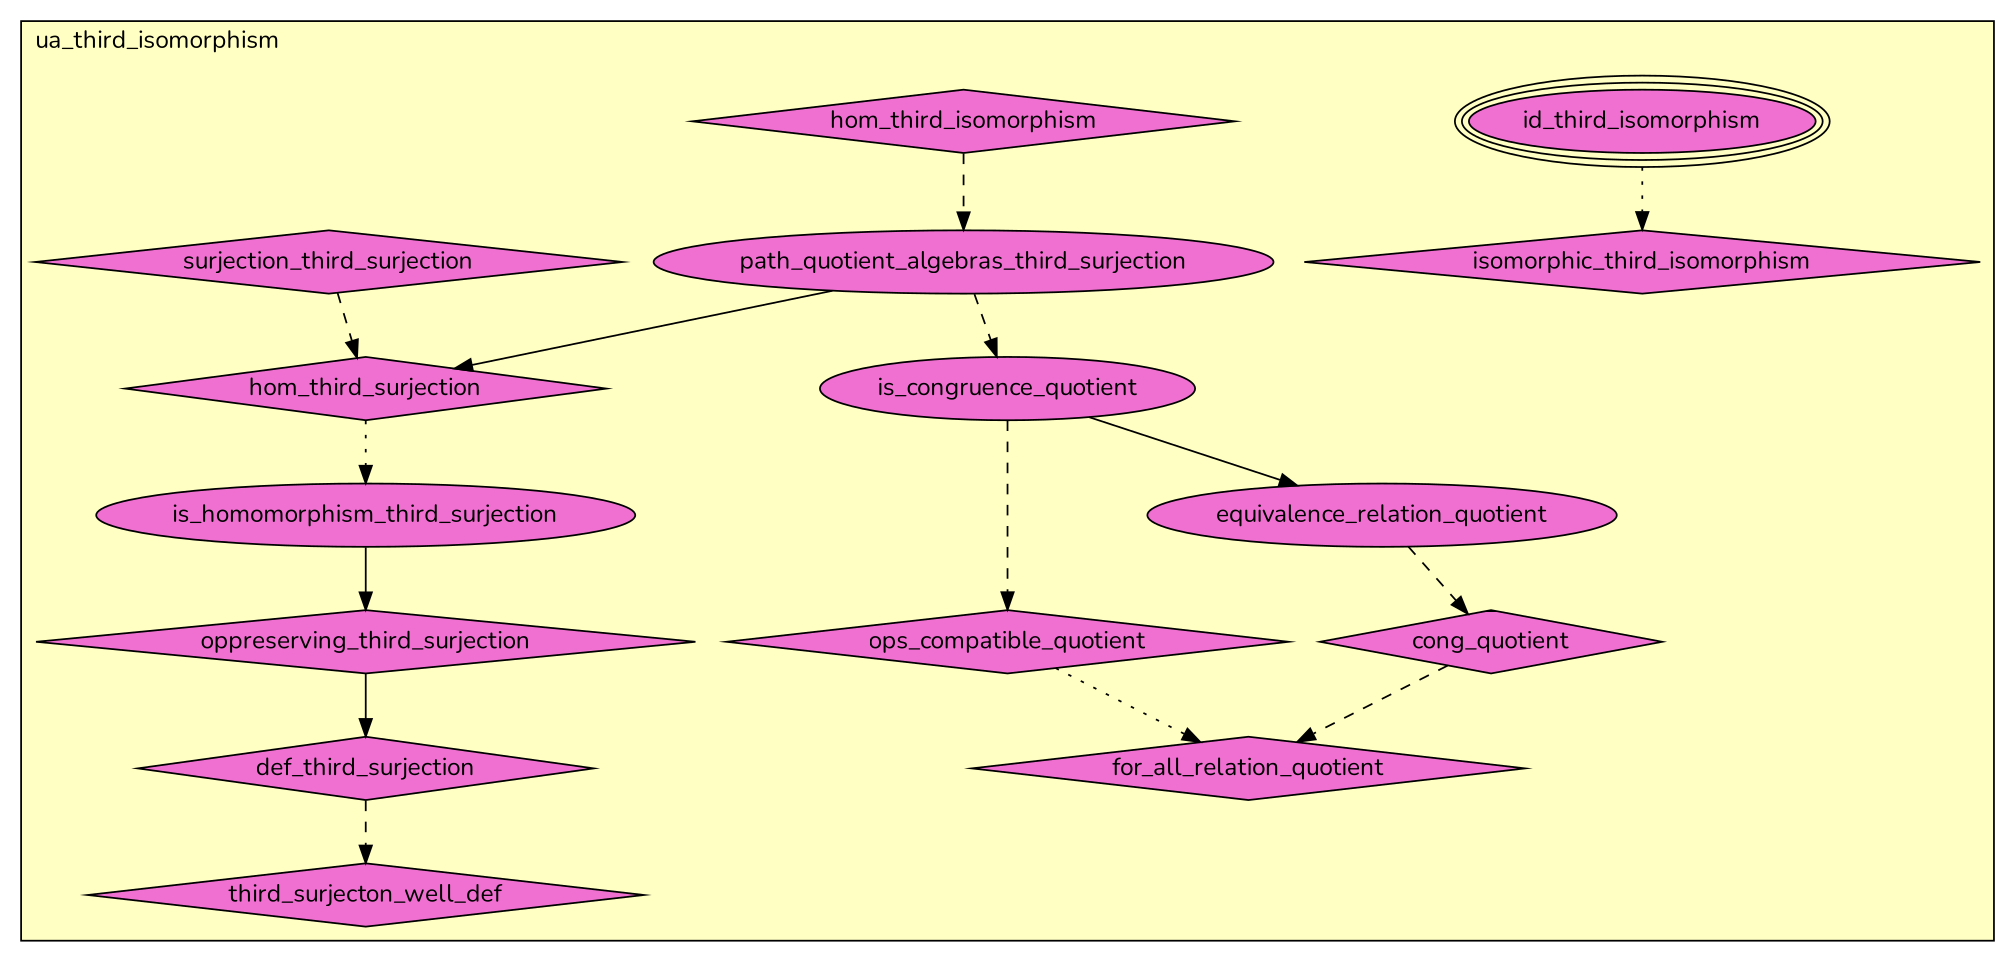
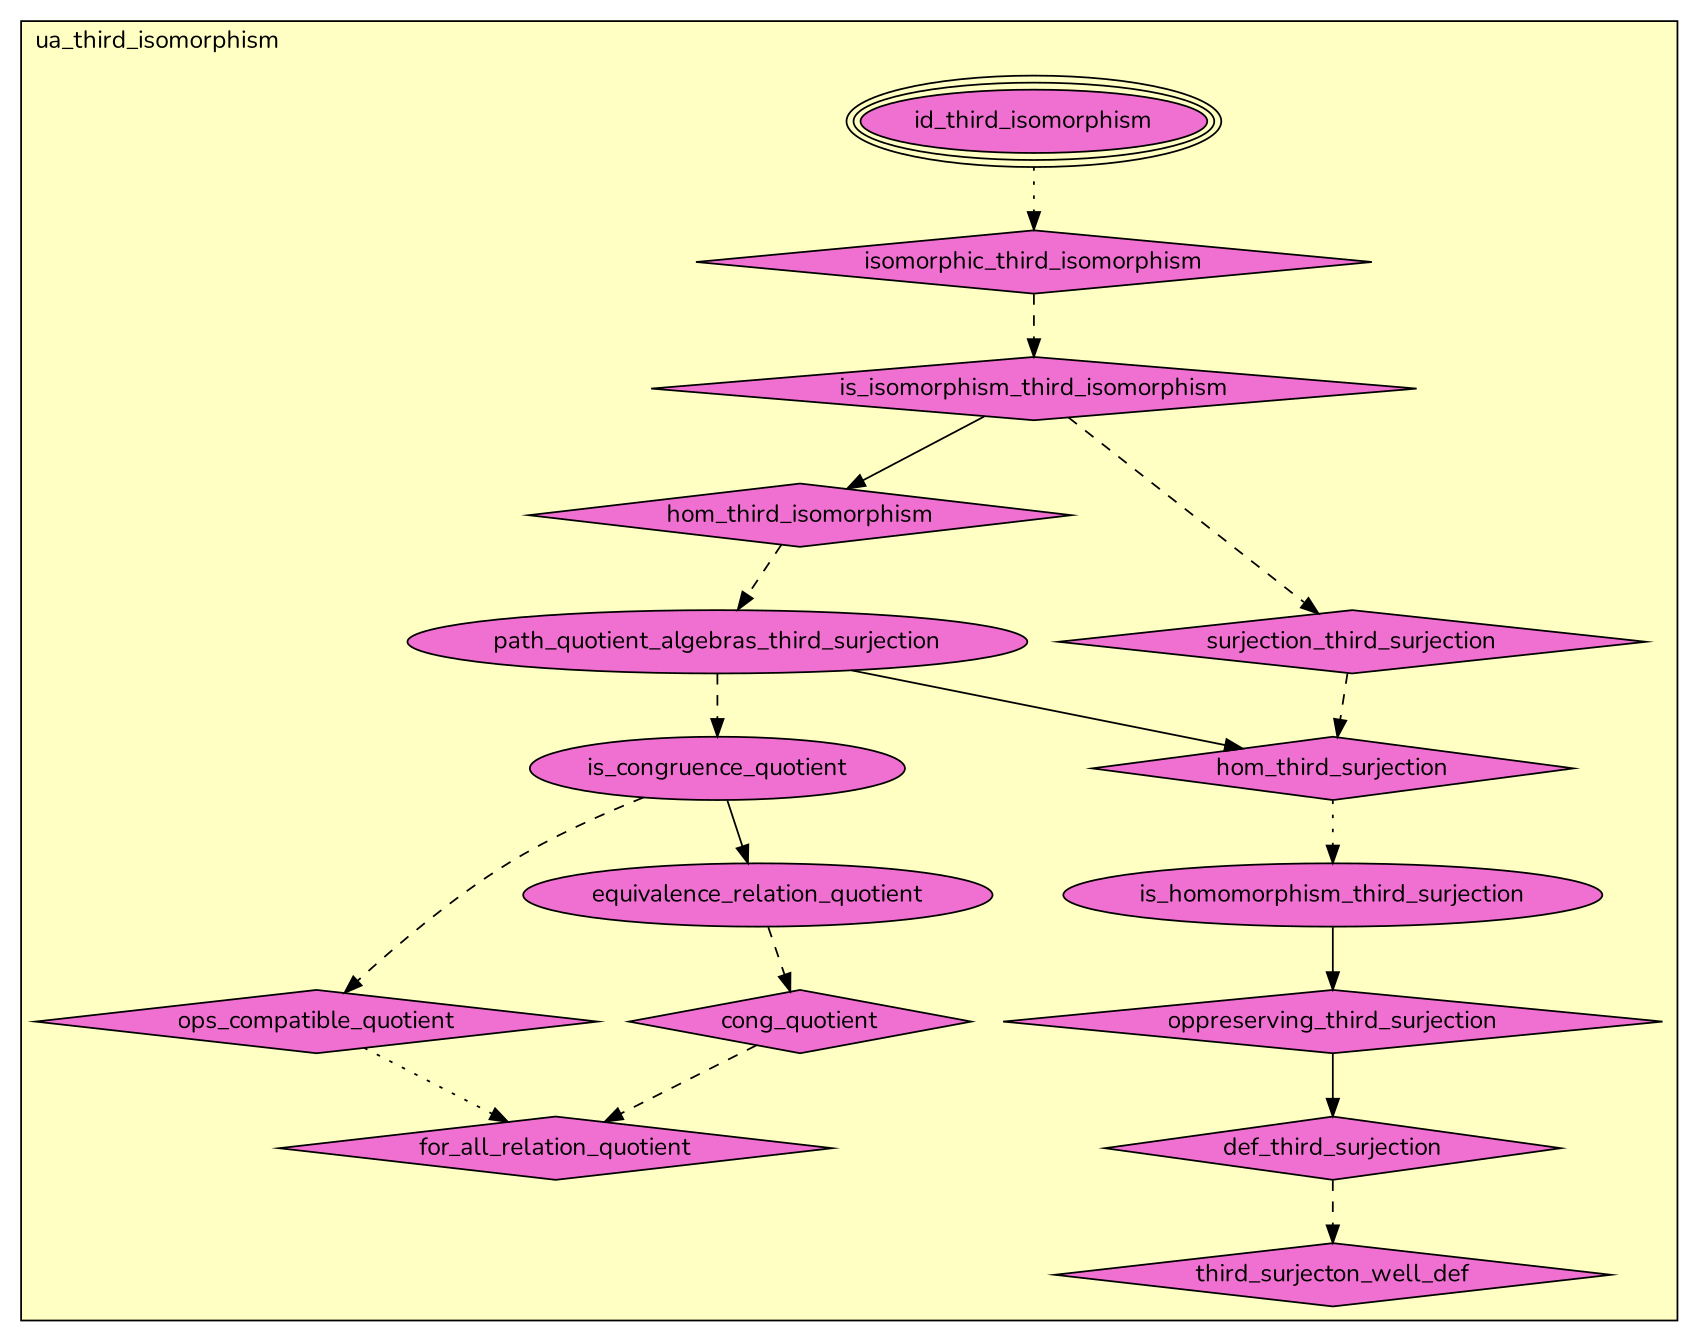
  digraph {
    fontname=Nunito
    node [fillcolor="#F070D1" fontname=Nunito shape=diamond style=filled]
    edge [fontname=Nunito style=dashed]
    n1 [label=id_third_isomorphism peripheries=3 shape=ellipse]
    n2 [label=isomorphic_third_isomorphism]
+   n3 [label=is_isomorphism_third_isomorphism]
    n4 [label=hom_third_isomorphism]
    n5 [label=path_quotient_algebras_third_surjection shape=ellipse]
    n6 [label=surjection_third_surjection]
    n7 [label=hom_third_surjection]
    n8 [label=is_homomorphism_third_surjection shape=ellipse]
    n9 [label=oppreserving_third_surjection]
    n10 [label=def_third_surjection]
    n11 [label=third_surjecton_well_def]
    n12 [label=is_congruence_quotient shape=ellipse]
    n13 [label=ops_compatible_quotient]
    n14 [label=for_all_relation_quotient]
    n15 [label=equivalence_relation_quotient shape=ellipse]
    n16 [label=cong_quotient]
    subgraph cluster_1 {
      fillcolor="#FFFFC3"
      label=ua_third_isomorphism
      labeljust=l
      style=filled
      n1
      n2
+     n3
      n4
      n5
      n6
      n7
      n8
      n9
      n10
      n11
      n12
      n13
      n14
      n15
      n16
    }
    n1 -> n2 [style=dotted]
+   n2 -> n3
+   n3 -> n4 [style=solid]
+   n3 -> n6
    n4 -> n5
    n5 -> n7 [style=solid]
    n5 -> n12
    n6 -> n7
    n7 -> n8 [style=dotted]
    n8 -> n9 [style=solid]
    n9 -> n10 [style=solid]
    n10 -> n11
    n12 -> n13
    n12 -> n15 [style=solid]
    n13 -> n14 [style=dotted]
    n15 -> n16
    n16 -> n14
  }
